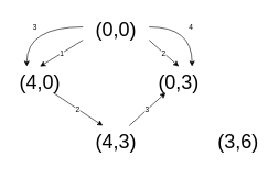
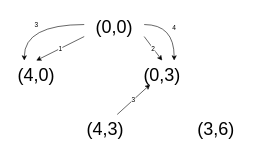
  <mxCell id="0" />
  <mxCell id="1" parent="0" />
  <mxCell id="2" value="1" style="rounded=0;orthogonalLoop=1;jettySize=auto;html=1;exitX=0;exitY=1;exitDx=0;exitDy=0;entryX=0.5;entryY=0;entryDx=0;entryDy=0;strokeColor=default;" edge="1" parent="1" source="6" target="8"><mxGeometry relative="1" as="geometry" /></mxCell>
  <mxCell id="3" value="2" style="rounded=0;orthogonalLoop=1;jettySize=auto;html=1;exitX=1;exitY=1;exitDx=0;exitDy=0;entryX=0.5;entryY=0;entryDx=0;entryDy=0;" edge="1" parent="1" source="6" target="9"><mxGeometry relative="1" as="geometry" /></mxCell>
  <mxCell id="4" value="3" style="edgeStyle=orthogonalEdgeStyle;rounded=0;orthogonalLoop=1;jettySize=auto;html=1;exitX=0;exitY=0.5;exitDx=0;exitDy=0;entryX=0.25;entryY=0;entryDx=0;entryDy=0;curved=1;" edge="1" parent="1" source="6" target="8"><mxGeometry relative="1" as="geometry" /></mxCell>
  <mxCell id="5" value="4" style="edgeStyle=orthogonalEdgeStyle;rounded=0;orthogonalLoop=1;jettySize=auto;html=1;exitX=1;exitY=0.5;exitDx=0;exitDy=0;entryX=0.75;entryY=0;entryDx=0;entryDy=0;curved=1;" edge="1" parent="1" source="6" target="9"><mxGeometry relative="1" as="geometry" /></mxCell>
- <mxCell id="6" value="(0,0)&lt;div&gt;&lt;br&gt;&lt;/div&gt;" style="text;html=1;align=center;verticalAlign=top;whiteSpace=wrap;rounded=0;fontSize=30;" vertex="1" parent="1"><mxGeometry x="125" y="20" width="100" height="40" as="geometry" /></mxCell>
- <mxCell id="7" value="2" style="rounded=0;orthogonalLoop=1;jettySize=auto;html=1;exitX=0.75;exitY=1;exitDx=0;exitDy=0;entryX=0.25;entryY=0;entryDx=0;entryDy=0;" edge="1" parent="1" source="8" target="11"><mxGeometry relative="1" as="geometry" /></mxCell>
+ <mxCell id="6" value="(0,0)&lt;div&gt;&lt;br&gt;&lt;/div&gt;" style="text;html=1;align=center;verticalAlign=top;whiteSpace=wrap;rounded=0;fontSize=30;" vertex="1" parent="1"><mxGeometry x="140" y="20" width="100" height="40" as="geometry" /></mxCell>
  <mxCell id="8" value="(4,0)&lt;div&gt;&lt;br&gt;&lt;/div&gt;" style="text;html=1;align=center;verticalAlign=top;whiteSpace=wrap;rounded=0;fontSize=30;spacingBottom=0;" vertex="1" parent="1"><mxGeometry x="20" y="100" width="80" height="40" as="geometry" /></mxCell>
  <mxCell id="9" value="(0,3)&lt;div&gt;&lt;div&gt;&lt;br&gt;&lt;/div&gt;&lt;/div&gt;" style="text;html=1;align=center;verticalAlign=top;whiteSpace=wrap;rounded=0;fontSize=30;" vertex="1" parent="1"><mxGeometry x="230" y="100" width="80" height="40" as="geometry" /></mxCell>
  <mxCell id="10" value="3" style="rounded=0;orthogonalLoop=1;jettySize=auto;html=1;exitX=0.75;exitY=0;exitDx=0;exitDy=0;entryX=0.25;entryY=1;entryDx=0;entryDy=0;" edge="1" parent="1" source="11" target="9"><mxGeometry relative="1" as="geometry"><mxPoint x="240" y="160" as="targetPoint" /></mxGeometry></mxCell>
  <mxCell id="11" value="(4,3)&lt;div&gt;&lt;div&gt;&lt;div&gt;&lt;br&gt;&lt;/div&gt;&lt;/div&gt;&lt;/div&gt;" style="text;html=1;align=center;verticalAlign=top;whiteSpace=wrap;rounded=0;fontSize=30;" vertex="1" parent="1"><mxGeometry x="135" y="190" width="80" height="40" as="geometry" /></mxCell>
  <mxCell id="12" value="(3,6)&lt;div&gt;&lt;div&gt;&lt;div&gt;&lt;br&gt;&lt;/div&gt;&lt;/div&gt;&lt;/div&gt;" style="text;html=1;align=center;verticalAlign=top;whiteSpace=wrap;rounded=0;fontSize=30;" vertex="1" parent="1"><mxGeometry x="320" y="190" width="80" height="40" as="geometry" /></mxCell>
